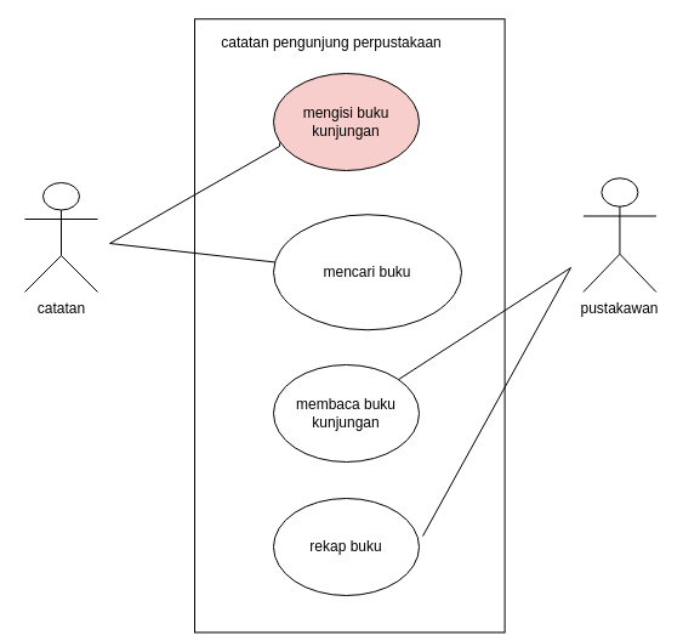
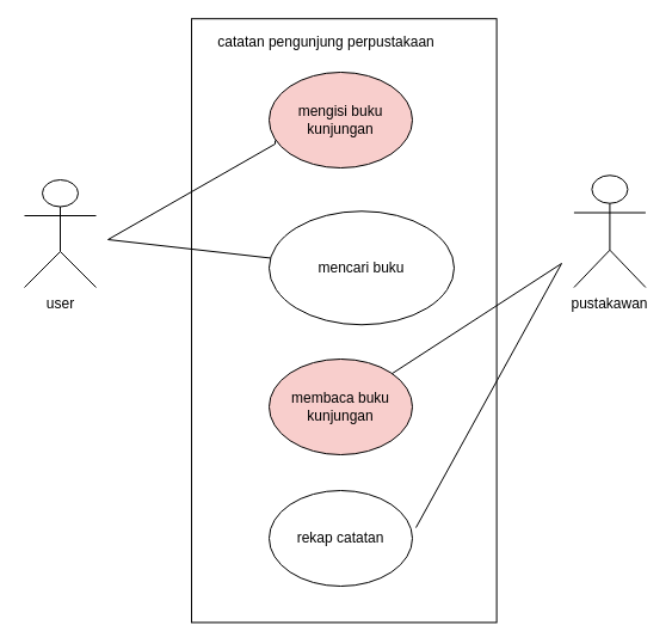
  <mxCell id="0" />
  <mxCell id="1" parent="0" />
  <mxCell id="2" value="" style="rounded=0;whiteSpace=wrap;html=1;rotation=-90;" vertex="1" parent="1"><mxGeometry x="35.19" y="140" width="505.23" height="255.62" as="geometry" /></mxCell>
- <mxCell id="3" value="catatan" style="shape=umlActor;verticalLabelPosition=bottom;verticalAlign=top;html=1;outlineConnect=0;" vertex="1" parent="1"><mxGeometry x="20" y="150" width="60" height="90" as="geometry" /></mxCell>
+ <mxCell id="3" value="user" style="shape=umlActor;verticalLabelPosition=bottom;verticalAlign=top;html=1;outlineConnect=0;" vertex="1" parent="1"><mxGeometry x="20" y="150" width="60" height="90" as="geometry" /></mxCell>
  <mxCell id="4" value="pustakawan" style="shape=umlActor;verticalLabelPosition=bottom;verticalAlign=top;html=1;outlineConnect=0;" vertex="1" parent="1"><mxGeometry x="480.42" y="146.25" width="60" height="93.75" as="geometry" /></mxCell>
  <mxCell id="5" value="mengisi buku kunjungan" style="ellipse;whiteSpace=wrap;html=1;fillColor=#f8cecc;" vertex="1" parent="1"><mxGeometry x="225" y="60" width="120" height="80" as="geometry" /></mxCell>
  <mxCell id="6" value="mencari buku" style="ellipse;whiteSpace=wrap;html=1;" vertex="1" parent="1"><mxGeometry x="225" y="176.25" width="155" height="95" as="geometry" /></mxCell>
- <mxCell id="7" value="membaca buku kunjungan" style="ellipse;whiteSpace=wrap;html=1;" vertex="1" parent="1"><mxGeometry x="225" y="300" width="120" height="80" as="geometry" /></mxCell>
- <mxCell id="8" value="rekap buku" style="ellipse;whiteSpace=wrap;html=1;" vertex="1" parent="1"><mxGeometry x="225" y="410" width="120" height="80" as="geometry" /></mxCell>
+ <mxCell id="7" value="membaca buku kunjungan" style="ellipse;whiteSpace=wrap;html=1;fillColor=#f8cecc;" vertex="1" parent="1"><mxGeometry x="225" y="300" width="120" height="80" as="geometry" /></mxCell>
+ <mxCell id="8" value="rekap catatan" style="ellipse;whiteSpace=wrap;html=1;" vertex="1" parent="1"><mxGeometry x="225" y="410" width="120" height="80" as="geometry" /></mxCell>
  <mxCell id="9" value="catatan pengunjung perpustakaan" style="text;html=1;strokeColor=none;fillColor=none;align=center;verticalAlign=middle;whiteSpace=wrap;rounded=0;" vertex="1" parent="1"><mxGeometry x="142.81" y="20" width="260" height="30" as="geometry" /></mxCell>
  <mxCell id="10" value="" style="endArrow=none;html=1;rounded=0;entryX=0.042;entryY=0.713;entryDx=0;entryDy=0;entryPerimeter=0;" edge="1" parent="1" target="5"><mxGeometry width="50" height="50" relative="1" as="geometry"><mxPoint x="90" y="200" as="sourcePoint" /><mxPoint x="190" y="20" as="targetPoint" /><Array as="points"><mxPoint x="230" y="120" /></Array></mxGeometry></mxCell>
  <mxCell id="11" value="" style="endArrow=none;html=1;rounded=0;" edge="1" parent="1" target="6"><mxGeometry width="50" height="50" relative="1" as="geometry"><mxPoint x="90" y="200" as="sourcePoint" /><mxPoint x="250" y="160" as="targetPoint" /></mxGeometry></mxCell>
  <mxCell id="12" value="" style="endArrow=none;html=1;rounded=0;" edge="1" parent="1" source="7"><mxGeometry width="50" height="50" relative="1" as="geometry"><mxPoint x="200" y="210" as="sourcePoint" /><mxPoint x="470" y="220" as="targetPoint" /></mxGeometry></mxCell>
  <mxCell id="13" value="" style="endArrow=none;html=1;rounded=0;exitX=1.025;exitY=0.388;exitDx=0;exitDy=0;exitPerimeter=0;" edge="1" parent="1" source="8"><mxGeometry width="50" height="50" relative="1" as="geometry"><mxPoint x="200" y="210" as="sourcePoint" /><mxPoint x="470" y="220" as="targetPoint" /></mxGeometry></mxCell>
